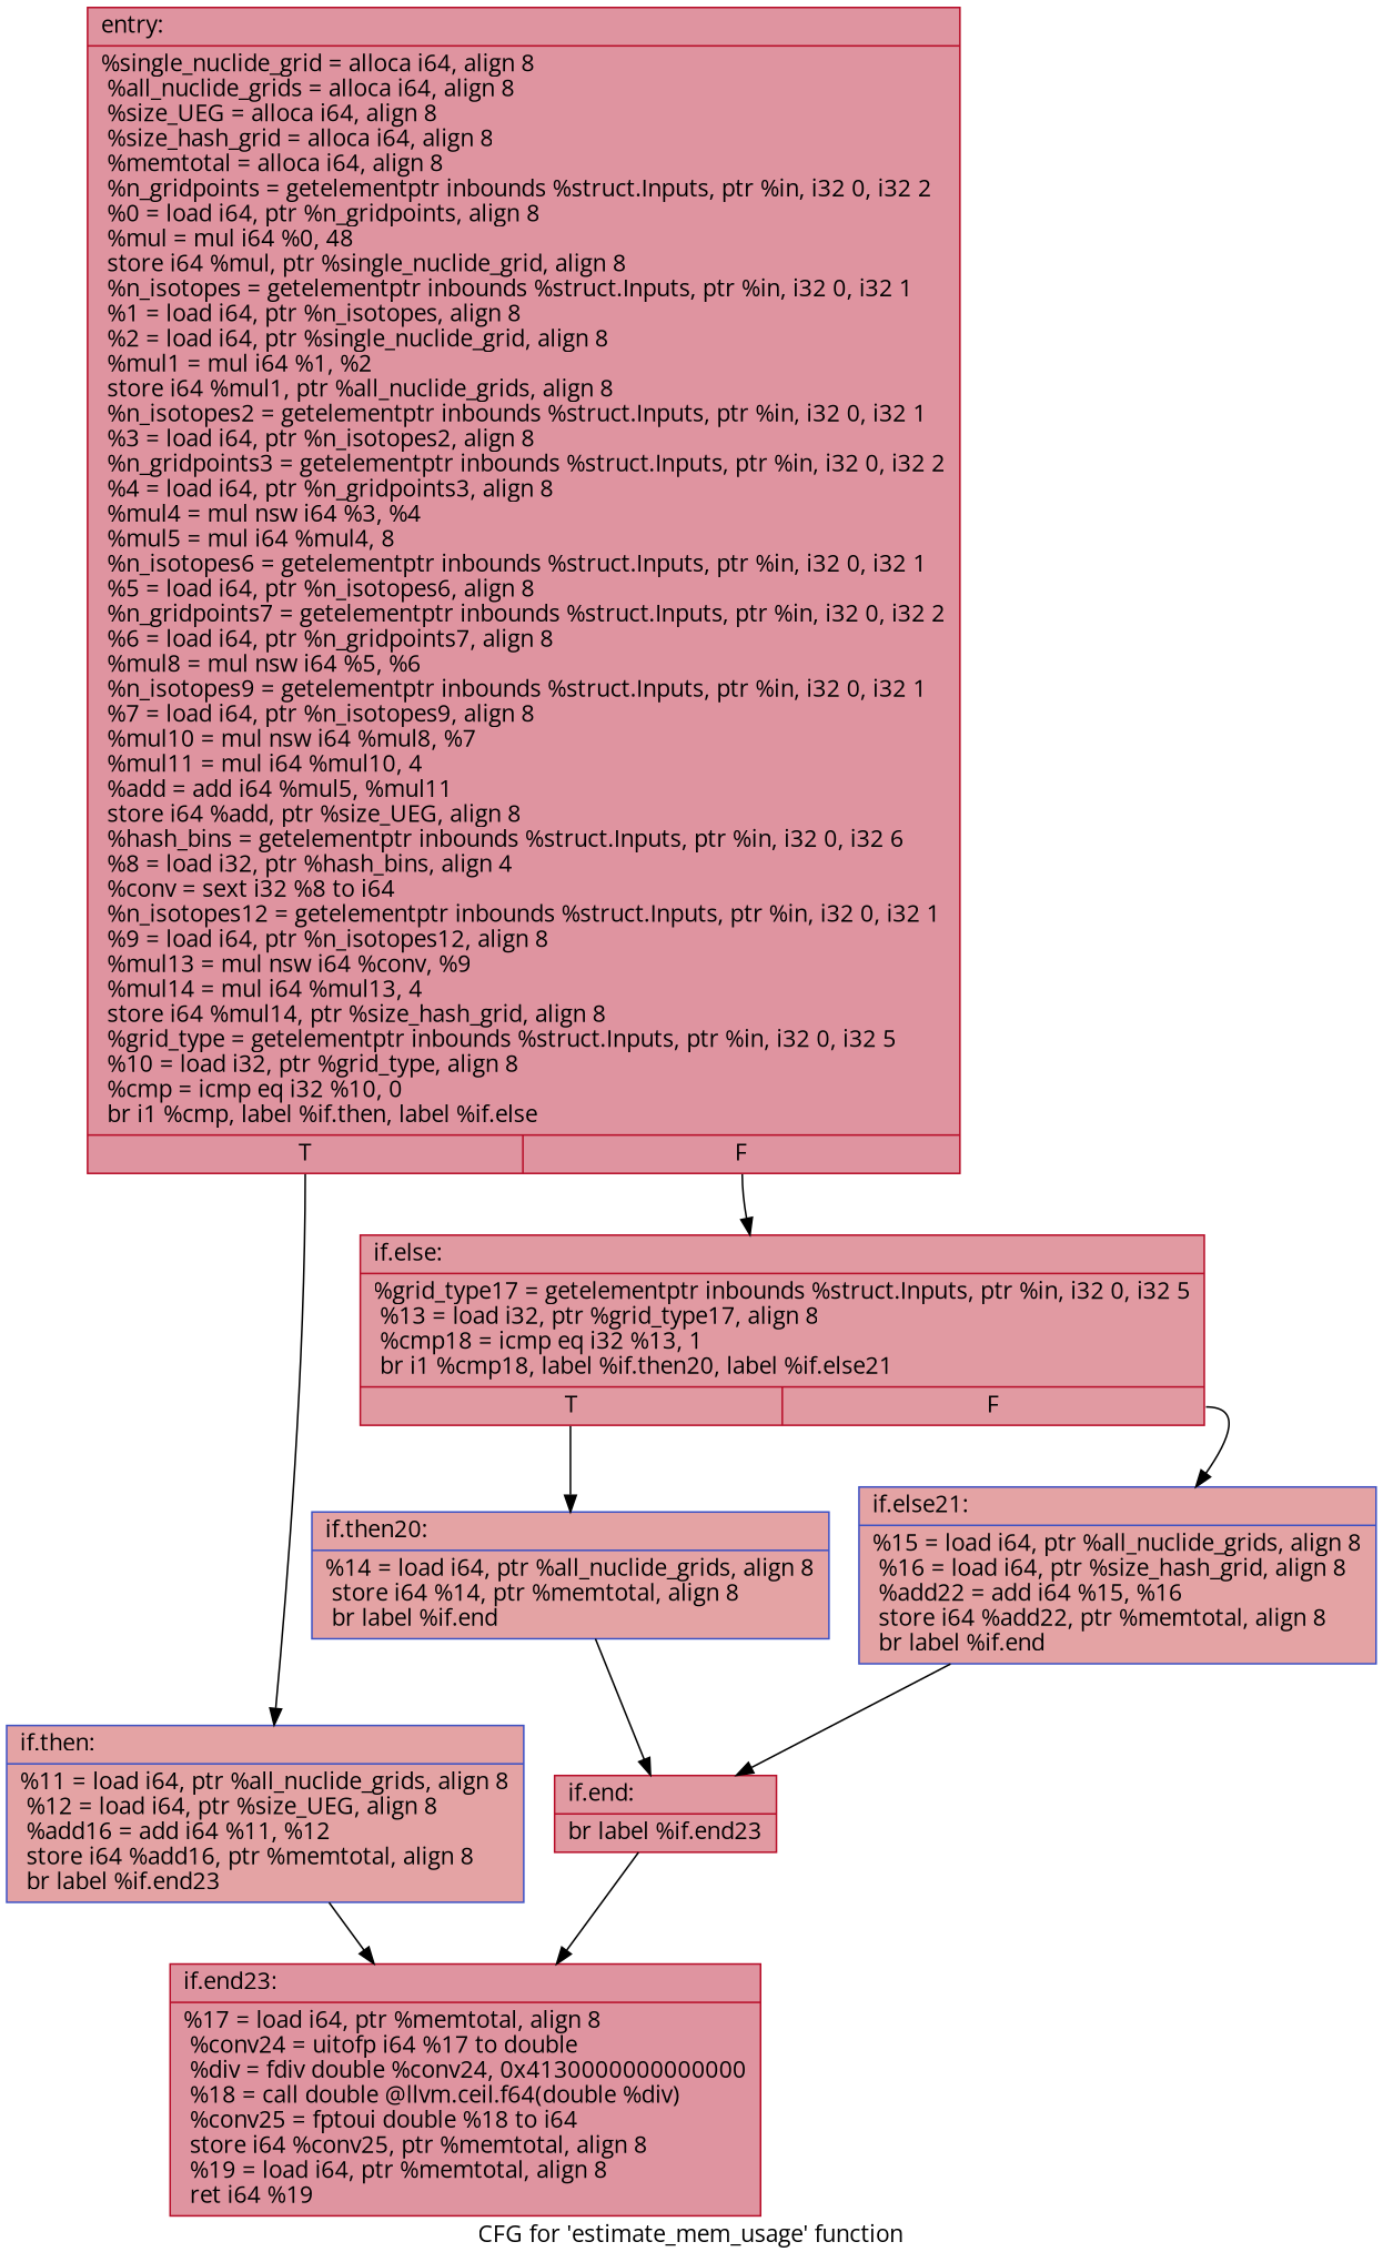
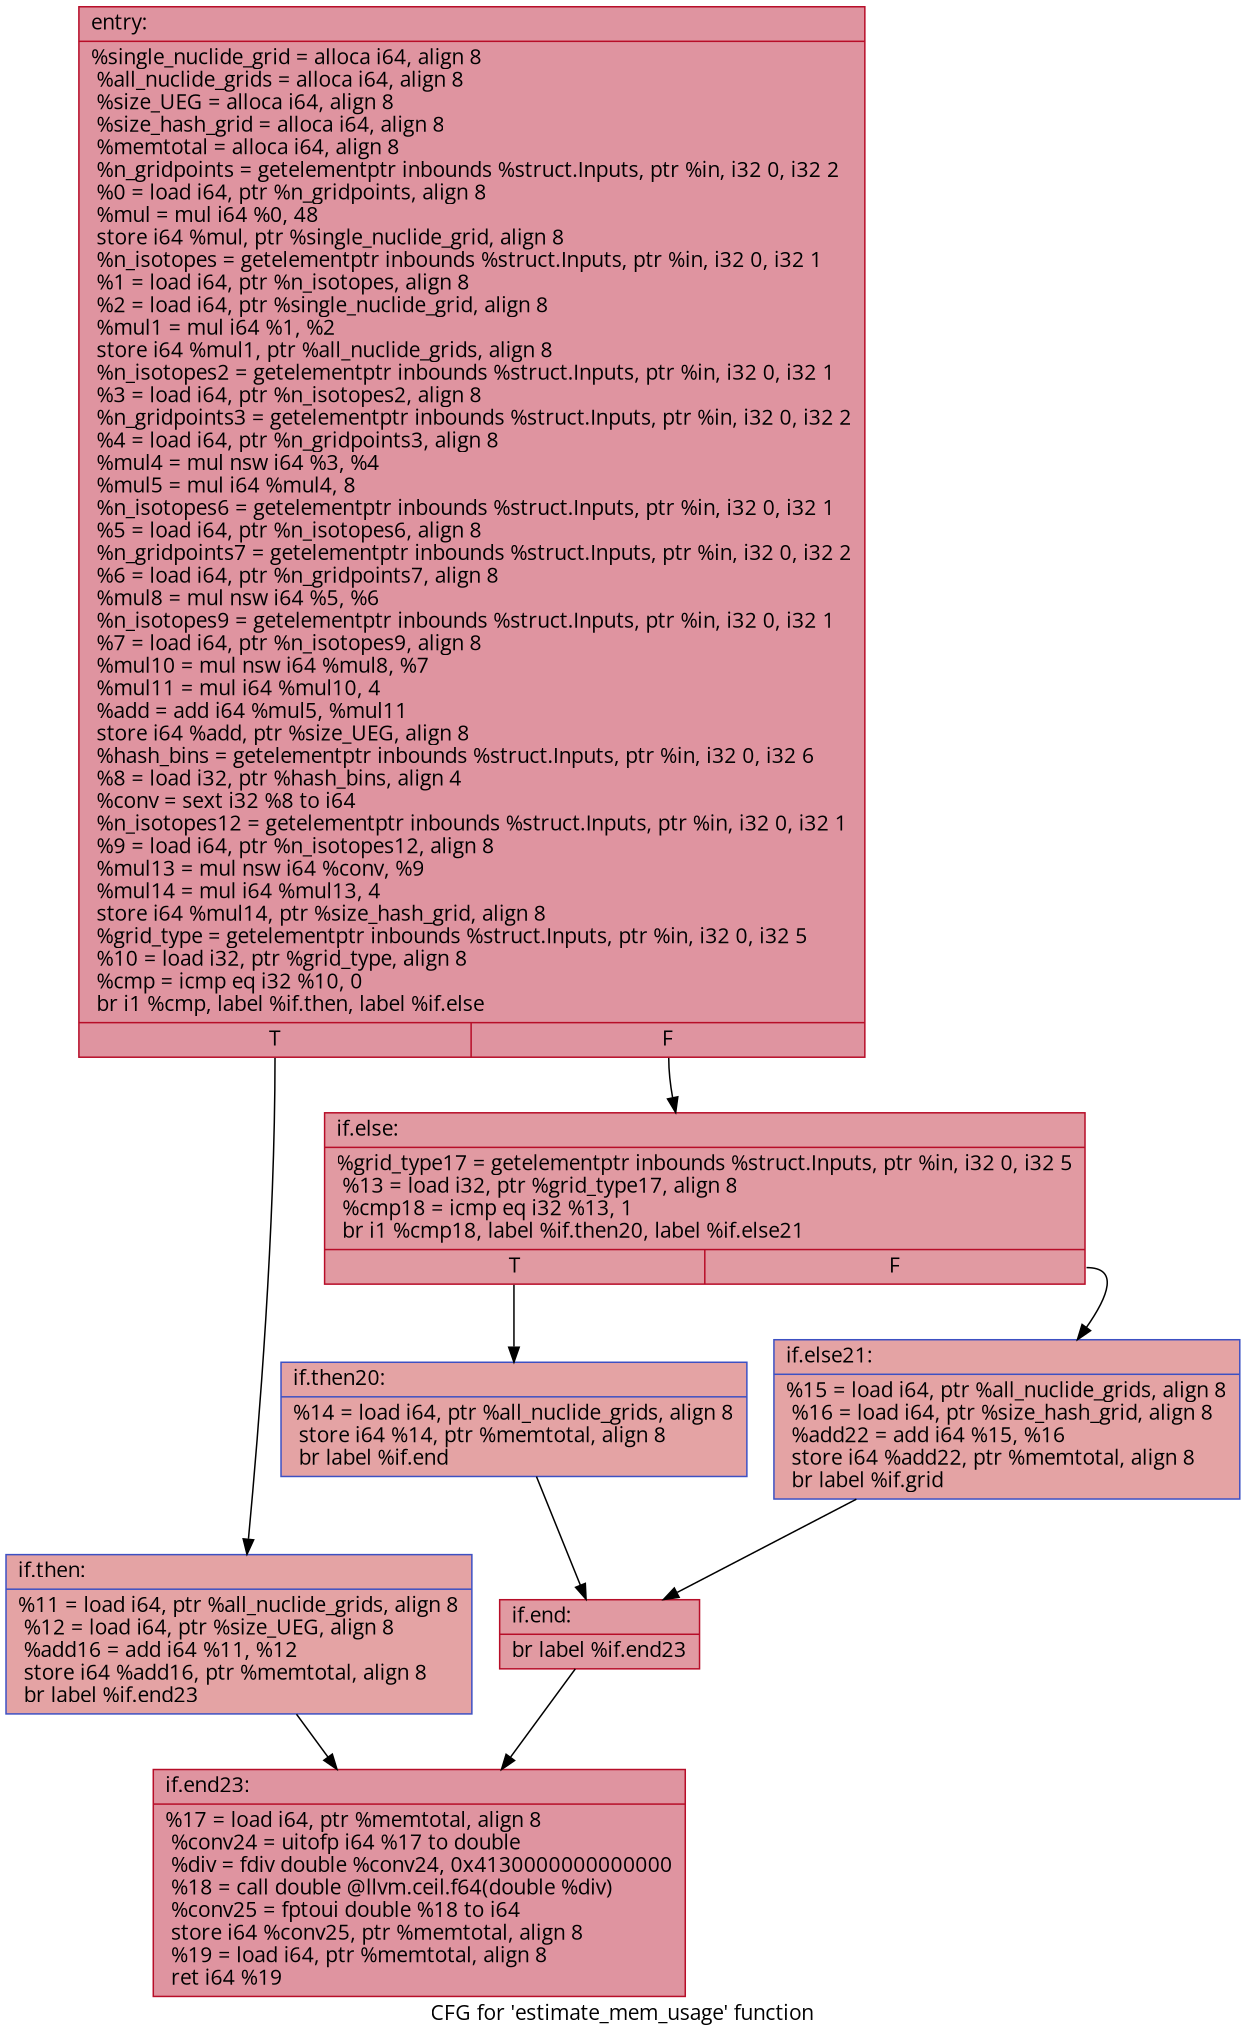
  digraph {
    label="CFG for 'estimate_mem_usage' function"
    fontname="Open Sans"
    node [color="#b70d28ff" fillcolor="#c32e3170" fontname="Open Sans" shape=record style=filled]
    edge [fontname="Open Sans"]
    n1 [fillcolor="#b70d2870" label="{entry:\l|  %single_nuclide_grid = alloca i64, align 8\l  %all_nuclide_grids = alloca i64, align 8\l  %size_UEG = alloca i64, align 8\l  %size_hash_grid = alloca i64, align 8\l  %memtotal = alloca i64, align 8\l  %n_gridpoints = getelementptr inbounds %struct.Inputs, ptr %in, i32 0, i32 2\l  %0 = load i64, ptr %n_gridpoints, align 8\l  %mul = mul i64 %0, 48\l  store i64 %mul, ptr %single_nuclide_grid, align 8\l  %n_isotopes = getelementptr inbounds %struct.Inputs, ptr %in, i32 0, i32 1\l  %1 = load i64, ptr %n_isotopes, align 8\l  %2 = load i64, ptr %single_nuclide_grid, align 8\l  %mul1 = mul i64 %1, %2\l  store i64 %mul1, ptr %all_nuclide_grids, align 8\l  %n_isotopes2 = getelementptr inbounds %struct.Inputs, ptr %in, i32 0, i32 1\l  %3 = load i64, ptr %n_isotopes2, align 8\l  %n_gridpoints3 = getelementptr inbounds %struct.Inputs, ptr %in, i32 0, i32 2\l  %4 = load i64, ptr %n_gridpoints3, align 8\l  %mul4 = mul nsw i64 %3, %4\l  %mul5 = mul i64 %mul4, 8\l  %n_isotopes6 = getelementptr inbounds %struct.Inputs, ptr %in, i32 0, i32 1\l  %5 = load i64, ptr %n_isotopes6, align 8\l  %n_gridpoints7 = getelementptr inbounds %struct.Inputs, ptr %in, i32 0, i32 2\l  %6 = load i64, ptr %n_gridpoints7, align 8\l  %mul8 = mul nsw i64 %5, %6\l  %n_isotopes9 = getelementptr inbounds %struct.Inputs, ptr %in, i32 0, i32 1\l  %7 = load i64, ptr %n_isotopes9, align 8\l  %mul10 = mul nsw i64 %mul8, %7\l  %mul11 = mul i64 %mul10, 4\l  %add = add i64 %mul5, %mul11\l  store i64 %add, ptr %size_UEG, align 8\l  %hash_bins = getelementptr inbounds %struct.Inputs, ptr %in, i32 0, i32 6\l  %8 = load i32, ptr %hash_bins, align 4\l  %conv = sext i32 %8 to i64\l  %n_isotopes12 = getelementptr inbounds %struct.Inputs, ptr %in, i32 0, i32 1\l  %9 = load i64, ptr %n_isotopes12, align 8\l  %mul13 = mul nsw i64 %conv, %9\l  %mul14 = mul i64 %mul13, 4\l  store i64 %mul14, ptr %size_hash_grid, align 8\l  %grid_type = getelementptr inbounds %struct.Inputs, ptr %in, i32 0, i32 5\l  %10 = load i32, ptr %grid_type, align 8\l  %cmp = icmp eq i32 %10, 0\l  br i1 %cmp, label %if.then, label %if.else\l|{<s0>T|<s1>F}}"]
    n2 [color="#3d50c3ff" label="{if.then:\l|  %11 = load i64, ptr %all_nuclide_grids, align 8\l  %12 = load i64, ptr %size_UEG, align 8\l  %add16 = add i64 %11, %12\l  store i64 %add16, ptr %memtotal, align 8\l  br label %if.end23\l}"]
    n3 [fillcolor="#bb1b2c70" label="{if.else:\l|  %grid_type17 = getelementptr inbounds %struct.Inputs, ptr %in, i32 0, i32 5\l  %13 = load i32, ptr %grid_type17, align 8\l  %cmp18 = icmp eq i32 %13, 1\l  br i1 %cmp18, label %if.then20, label %if.else21\l|{<s0>T|<s1>F}}"]
    n4 [fillcolor="#b70d2870" label="{if.end23:\l|  %17 = load i64, ptr %memtotal, align 8\l  %conv24 = uitofp i64 %17 to double\l  %div = fdiv double %conv24, 0x4130000000000000\l  %18 = call double @llvm.ceil.f64(double %div)\l  %conv25 = fptoui double %18 to i64\l  store i64 %conv25, ptr %memtotal, align 8\l  %19 = load i64, ptr %memtotal, align 8\l  ret i64 %19\l}"]
    n5 [color="#3d50c3ff" label="{if.then20:\l|  %14 = load i64, ptr %all_nuclide_grids, align 8\l  store i64 %14, ptr %memtotal, align 8\l  br label %if.end\l}"]
-   n6 [color="#3d50c3ff" label="{if.else21:\l|  %15 = load i64, ptr %all_nuclide_grids, align 8\l  %16 = load i64, ptr %size_hash_grid, align 8\l  %add22 = add i64 %15, %16\l  store i64 %add22, ptr %memtotal, align 8\l  br label %if.end\l}"]
+   n6 [color="#3d50c3ff" label="{if.else21:\l|  %15 = load i64, ptr %all_nuclide_grids, align 8\l  %16 = load i64, ptr %size_hash_grid, align 8\l  %add22 = add i64 %15, %16\l  store i64 %add22, ptr %memtotal, align 8\l  br label %if.grid\l}"]
    n7 [fillcolor="#bb1b2c70" label="{if.end:\l|  br label %if.end23\l}"]
    n1 -> n2 [tailport=s0]
    n1 -> n3 [tailport=s1]
    n2 -> n4
    n3 -> n5 [tailport=s0]
    n3 -> n6 [tailport=s1]
    n5 -> n7
    n6 -> n7
    n7 -> n4
  }
